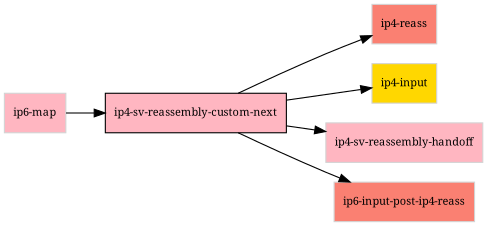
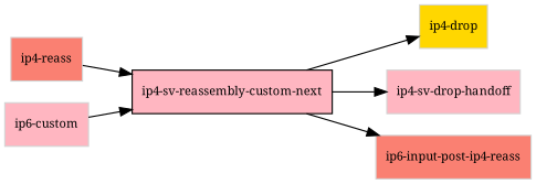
  digraph {
    fontname="Noto Serif"
    rankdir=LR
    node [color=lightgray fillcolor=lightpink fontcolor=black fontname="Noto Serif" fontsize=10 shape=box style=filled]
    edge [fontname="Noto Serif" fontsize=8]
    "ip4-sv-reassembly-custom-next" [color=black]
    n2 [fillcolor=salmon label="ip4-reass"]
-   "ip4-drop" [fillcolor=gold label="ip4-input"]
-   "ip4-sv-reassembly-handoff"
+   "ip4-drop" [fillcolor=gold]
+   "ip4-sv-reassembly-handoff" [label="ip4-sv-drop-handoff"]
    n5 [fillcolor=salmon label="ip6-input-post-ip4-reass"]
-   "ip6-map"
-   "ip4-sv-reassembly-custom-next" -> n2
+   "ip6-map" [label="ip6-custom"]
+   n2 -> "ip4-sv-reassembly-custom-next"
    "ip4-sv-reassembly-custom-next" -> "ip4-drop"
    "ip4-sv-reassembly-custom-next" -> "ip4-sv-reassembly-handoff"
    "ip4-sv-reassembly-custom-next" -> n5
    "ip6-map" -> "ip4-sv-reassembly-custom-next"
  }
